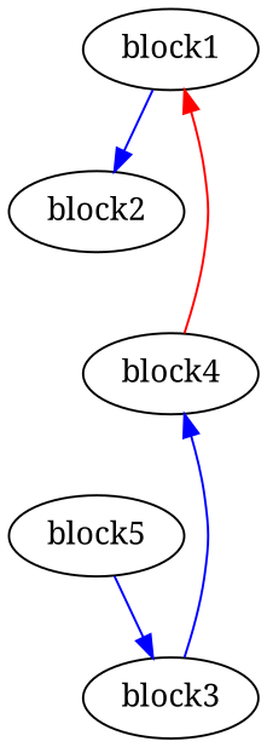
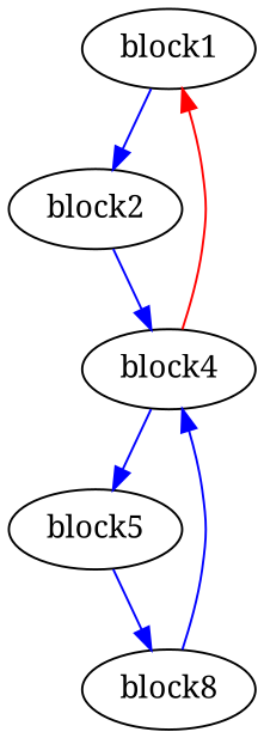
  digraph {
    fontname="Noto Serif"
    splines=spline
    node [fontname="Noto Serif"]
    edge [DSU=1 color=blue fontname="Noto Serif" freq=1]
    block1
    block2
    block4
-   block3
+   block3 [label=block8]
    block5
    block1 -> block2 [DSU=0]
+   block2 -> block4 [MG=1 freq=990]
    block4 -> block1 [MG="1, 2" color=red freq=999]
+   block4 -> block5 [DSU=0]
    block3 -> block4 [MG=2 freq=10]
    block5 -> block3 [MG=2 freq=10]
  }
